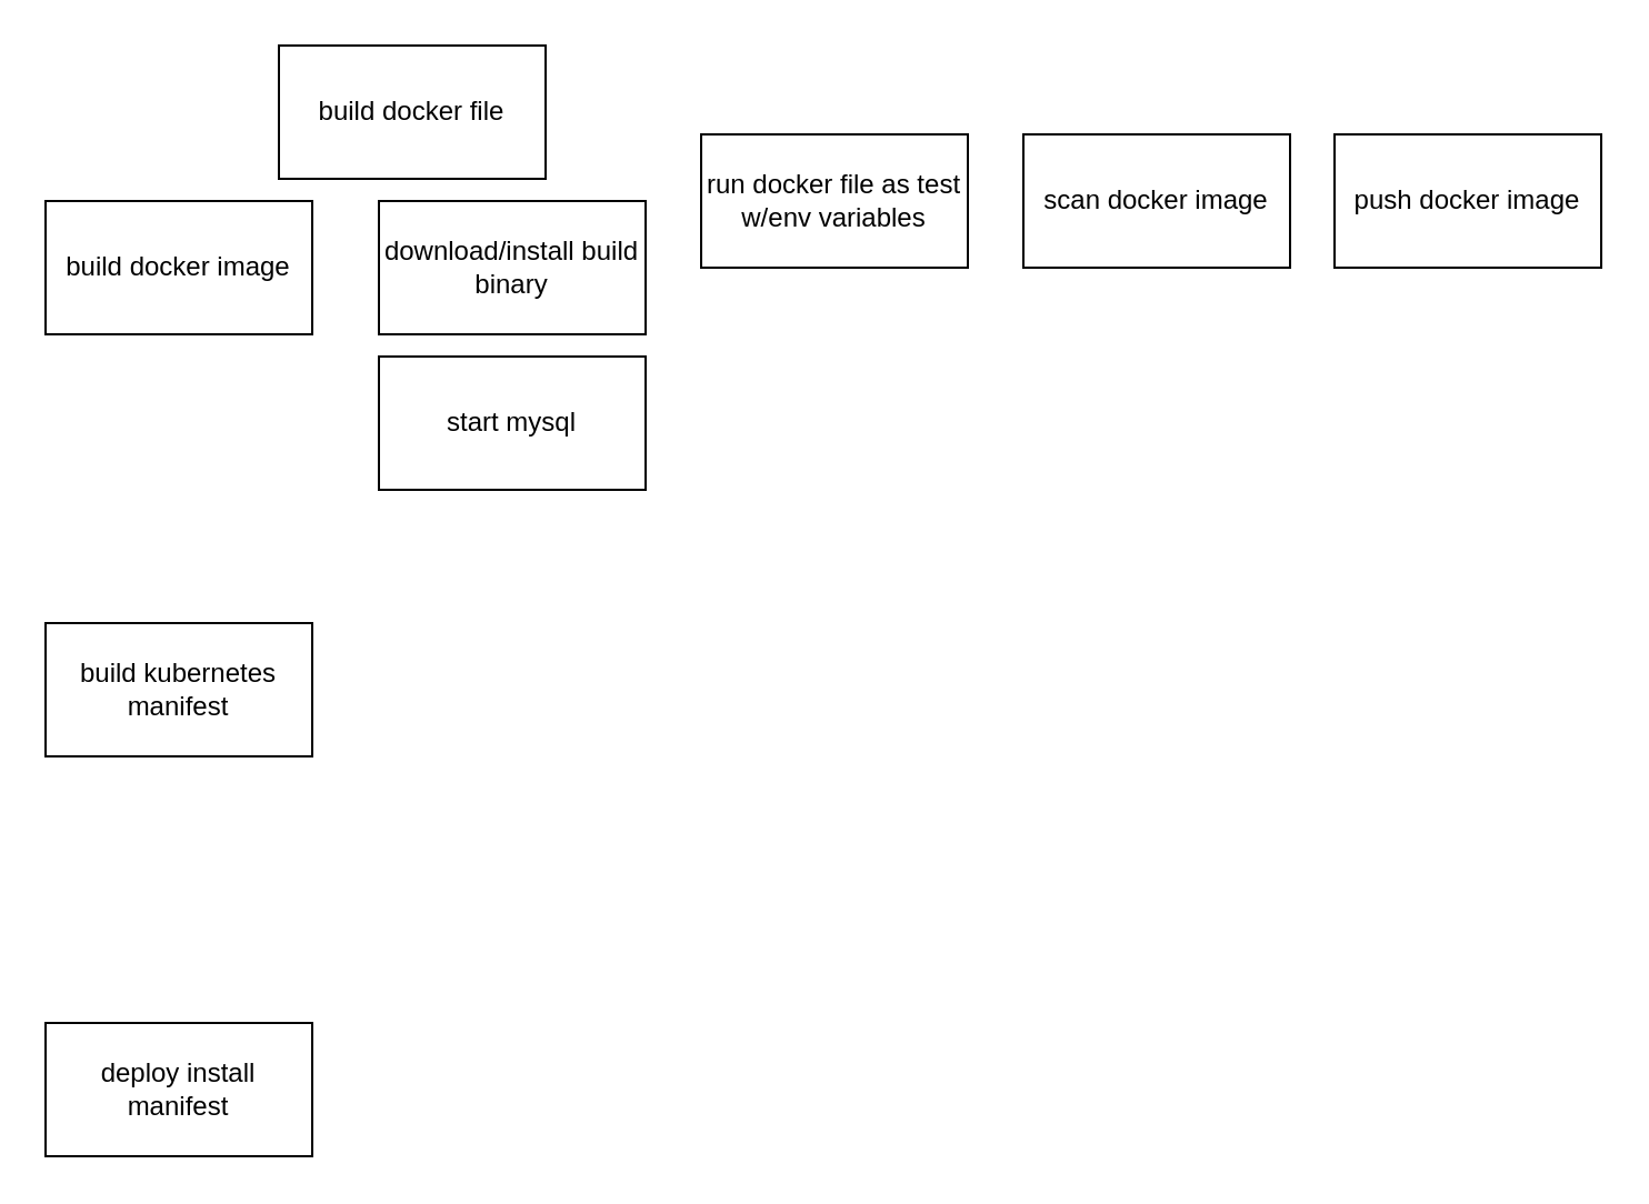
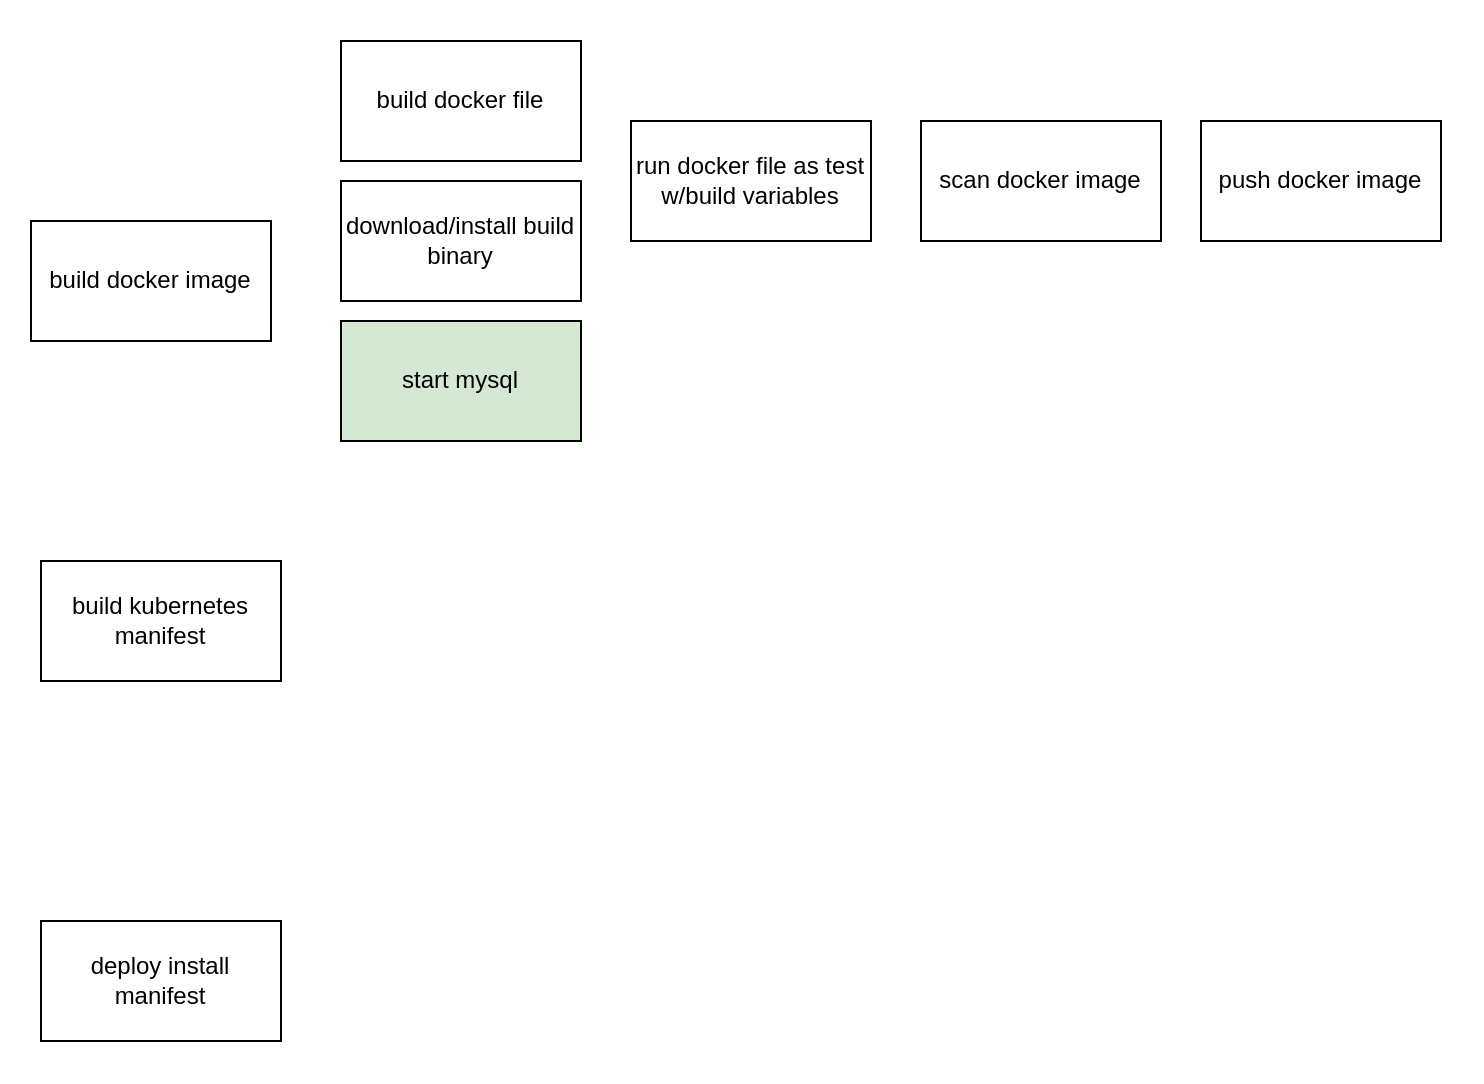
  <mxCell id="0" />
  <mxCell id="1" parent="0" />
- <mxCell id="2" value="build docker image" style="rounded=0;whiteSpace=wrap;html=1;" vertex="1" parent="1"><mxGeometry x="20" y="90" width="120" height="60" as="geometry" /></mxCell>
+ <mxCell id="2" value="build docker image" style="rounded=0;whiteSpace=wrap;html=1;" vertex="1" parent="1"><mxGeometry x="15" y="110" width="120" height="60" as="geometry" /></mxCell>
  <mxCell id="3" value="build kubernetes manifest" style="rounded=0;whiteSpace=wrap;html=1;" vertex="1" parent="1"><mxGeometry x="20" y="280" width="120" height="60" as="geometry" /></mxCell>
  <mxCell id="4" value="deploy install manifest" style="rounded=0;whiteSpace=wrap;html=1;" vertex="1" parent="1"><mxGeometry x="20" y="460" width="120" height="60" as="geometry" /></mxCell>
- <mxCell id="5" value="build docker file" style="rounded=0;whiteSpace=wrap;html=1;" vertex="1" parent="1"><mxGeometry x="125" y="20" width="120" height="60" as="geometry" /></mxCell>
- <mxCell id="6" value="run docker file as test w/env variables" style="rounded=0;whiteSpace=wrap;html=1;" vertex="1" parent="1"><mxGeometry x="315" y="60" width="120" height="60" as="geometry" /></mxCell>
+ <mxCell id="5" value="build docker file" style="rounded=0;whiteSpace=wrap;html=1;" vertex="1" parent="1"><mxGeometry x="170" y="20" width="120" height="60" as="geometry" /></mxCell>
+ <mxCell id="6" value="run docker file as test w/build variables" style="rounded=0;whiteSpace=wrap;html=1;" vertex="1" parent="1"><mxGeometry x="315" y="60" width="120" height="60" as="geometry" /></mxCell>
  <mxCell id="7" value="scan docker image" style="rounded=0;whiteSpace=wrap;html=1;" vertex="1" parent="1"><mxGeometry x="460" y="60" width="120" height="60" as="geometry" /></mxCell>
  <mxCell id="8" value="push docker image" style="rounded=0;whiteSpace=wrap;html=1;" vertex="1" parent="1"><mxGeometry x="600" y="60" width="120" height="60" as="geometry" /></mxCell>
  <mxCell id="9" value="download/install build binary" style="rounded=0;whiteSpace=wrap;html=1;" vertex="1" parent="1"><mxGeometry x="170" y="90" width="120" height="60" as="geometry" /></mxCell>
- <mxCell id="10" value="start mysql" style="rounded=0;whiteSpace=wrap;html=1;" vertex="1" parent="1"><mxGeometry x="170" y="160" width="120" height="60" as="geometry" /></mxCell>
+ <mxCell id="10" value="start mysql" style="rounded=0;whiteSpace=wrap;html=1;fillColor=#d5e8d4;" vertex="1" parent="1"><mxGeometry x="170" y="160" width="120" height="60" as="geometry" /></mxCell>
